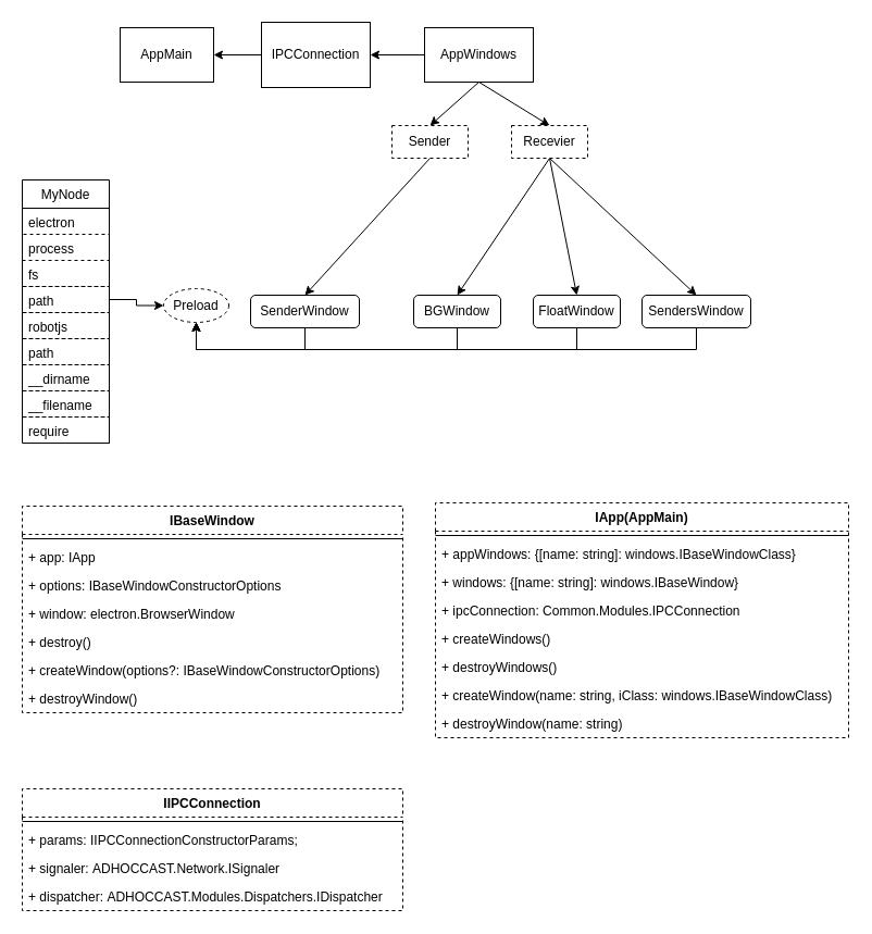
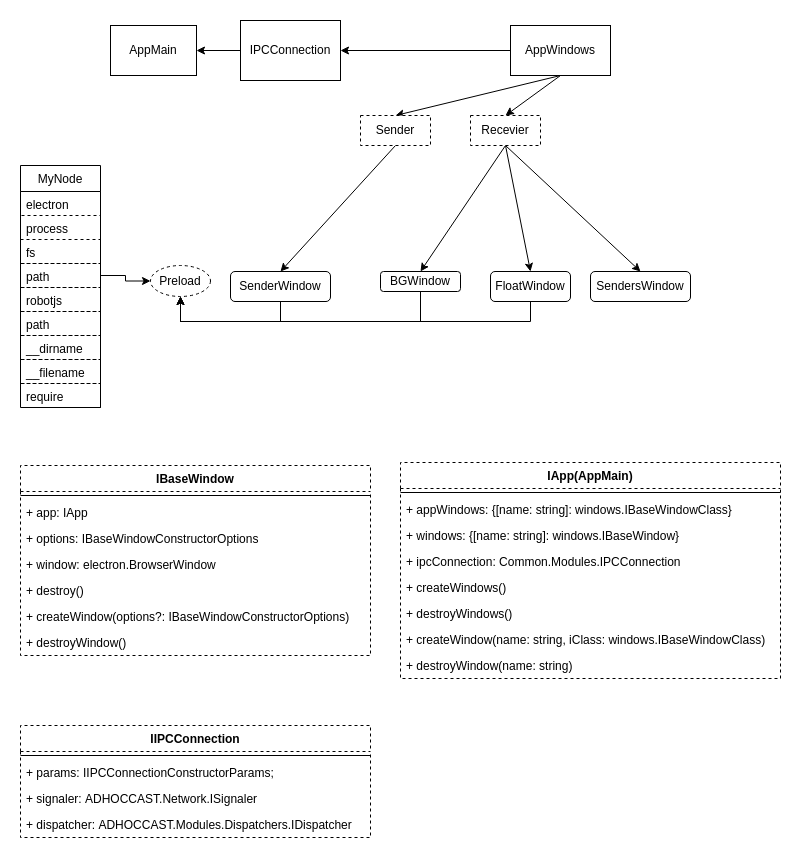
  <mxCell id="0" />
  <mxCell id="1" parent="0" />
  <mxCell id="2" style="edgeStyle=none;rounded=0;orthogonalLoop=1;jettySize=auto;html=1;exitX=1;exitY=0.5;exitDx=0;exitDy=0;entryX=0;entryY=0.5;entryDx=0;entryDy=0;startArrow=classic;startFill=1;endArrow=none;" parent="1" source="3" target="22" edge="1"><mxGeometry relative="1" as="geometry" /></mxCell>
  <mxCell id="3" value="AppMain" style="rounded=0;whiteSpace=wrap;html=1;" parent="1" vertex="1"><mxGeometry x="110" y="25" width="86" height="50" as="geometry" /></mxCell>
  <mxCell id="4" style="rounded=0;orthogonalLoop=1;jettySize=auto;html=1;exitX=0.5;exitY=1;exitDx=0;exitDy=0;entryX=0.5;entryY=0;entryDx=0;entryDy=0;" parent="1" source="6" target="10" edge="1"><mxGeometry relative="1" as="geometry"><mxPoint x="380" y="115" as="targetPoint" /></mxGeometry></mxCell>
  <mxCell id="5" style="rounded=0;orthogonalLoop=1;jettySize=auto;html=1;exitX=0.5;exitY=1;exitDx=0;exitDy=0;entryX=0.5;entryY=0;entryDx=0;entryDy=0;" parent="1" source="6" target="12" edge="1"><mxGeometry relative="1" as="geometry" /></mxCell>
- <mxCell id="6" value="AppWindows" style="rounded=0;whiteSpace=wrap;html=1;" parent="1" vertex="1"><mxGeometry x="390" y="25" width="100" height="50" as="geometry" /></mxCell>
+ <mxCell id="6" value="AppWindows" style="rounded=0;whiteSpace=wrap;html=1;" parent="1" vertex="1"><mxGeometry x="510" y="25" width="100" height="50" as="geometry" /></mxCell>
  <mxCell id="7" style="edgeStyle=none;rounded=0;orthogonalLoop=1;jettySize=auto;html=1;exitX=0.5;exitY=1;exitDx=0;exitDy=0;entryX=0.5;entryY=0;entryDx=0;entryDy=0;startArrow=none;startFill=0;" parent="1" source="10" target="14" edge="1"><mxGeometry relative="1" as="geometry" /></mxCell>
  <mxCell id="8" style="edgeStyle=none;rounded=0;orthogonalLoop=1;jettySize=auto;html=1;exitX=0.5;exitY=1;exitDx=0;exitDy=0;entryX=0.5;entryY=0;entryDx=0;entryDy=0;startArrow=none;startFill=0;" parent="1" source="10" target="16" edge="1"><mxGeometry relative="1" as="geometry" /></mxCell>
  <mxCell id="9" style="edgeStyle=none;rounded=0;orthogonalLoop=1;jettySize=auto;html=1;exitX=0.5;exitY=1;exitDx=0;exitDy=0;entryX=0.5;entryY=0;entryDx=0;entryDy=0;startArrow=none;startFill=0;" parent="1" source="10" target="18" edge="1"><mxGeometry relative="1" as="geometry" /></mxCell>
  <mxCell id="10" value="Recevier" style="rounded=0;whiteSpace=wrap;html=1;dashed=1;" parent="1" vertex="1"><mxGeometry x="470" y="115" width="70" height="30" as="geometry" /></mxCell>
  <mxCell id="11" style="edgeStyle=none;rounded=0;orthogonalLoop=1;jettySize=auto;html=1;exitX=0.5;exitY=1;exitDx=0;exitDy=0;entryX=0.5;entryY=0;entryDx=0;entryDy=0;startArrow=none;startFill=0;" parent="1" source="12" target="20" edge="1"><mxGeometry relative="1" as="geometry" /></mxCell>
  <mxCell id="12" value="Sender" style="rounded=0;whiteSpace=wrap;html=1;dashed=1;" parent="1" vertex="1"><mxGeometry x="360" y="115" width="70" height="30" as="geometry" /></mxCell>
  <mxCell id="13" style="edgeStyle=orthogonalEdgeStyle;rounded=0;orthogonalLoop=1;jettySize=auto;html=1;exitX=0.5;exitY=1;exitDx=0;exitDy=0;entryX=0.5;entryY=1;entryDx=0;entryDy=0;startArrow=none;startFill=0;" parent="1" source="14" target="23" edge="1"><mxGeometry relative="1" as="geometry"><Array as="points"><mxPoint x="420" y="321" /><mxPoint x="180" y="321" /></Array></mxGeometry></mxCell>
- <mxCell id="14" value="BGWindow" style="rounded=1;whiteSpace=wrap;html=1;" parent="1" vertex="1"><mxGeometry x="380" y="271" width="80" height="30" as="geometry" /></mxCell>
+ <mxCell id="14" value="BGWindow" style="rounded=1;whiteSpace=wrap;html=1;" parent="1" vertex="1"><mxGeometry x="380" y="271" width="80" height="20" as="geometry" /></mxCell>
  <mxCell id="15" style="edgeStyle=orthogonalEdgeStyle;rounded=0;orthogonalLoop=1;jettySize=auto;html=1;exitX=0.5;exitY=1;exitDx=0;exitDy=0;entryX=0.5;entryY=1;entryDx=0;entryDy=0;startArrow=none;startFill=0;" parent="1" source="16" target="23" edge="1"><mxGeometry relative="1" as="geometry"><Array as="points"><mxPoint x="530" y="321" /><mxPoint x="180" y="321" /></Array></mxGeometry></mxCell>
  <mxCell id="16" value="FloatWindow" style="rounded=1;whiteSpace=wrap;html=1;" parent="1" vertex="1"><mxGeometry x="490" y="271" width="80" height="30" as="geometry" /></mxCell>
- <mxCell id="17" style="edgeStyle=orthogonalEdgeStyle;rounded=0;orthogonalLoop=1;jettySize=auto;html=1;exitX=0.5;exitY=1;exitDx=0;exitDy=0;startArrow=none;startFill=0;entryX=0.5;entryY=1;entryDx=0;entryDy=0;" parent="1" source="18" target="23" edge="1"><mxGeometry relative="1" as="geometry"><mxPoint x="120" y="321" as="targetPoint" /><Array as="points"><mxPoint x="640" y="321" /><mxPoint x="180" y="321" /></Array></mxGeometry></mxCell>
  <mxCell id="18" value="SendersWindow" style="rounded=1;whiteSpace=wrap;html=1;" parent="1" vertex="1"><mxGeometry x="590" y="271" width="100" height="30" as="geometry" /></mxCell>
  <mxCell id="19" style="edgeStyle=orthogonalEdgeStyle;rounded=0;orthogonalLoop=1;jettySize=auto;html=1;exitX=0.5;exitY=1;exitDx=0;exitDy=0;entryX=0.5;entryY=1;entryDx=0;entryDy=0;startArrow=none;startFill=0;" parent="1" source="20" target="23" edge="1"><mxGeometry relative="1" as="geometry"><Array as="points"><mxPoint x="280" y="321" /><mxPoint x="180" y="321" /></Array></mxGeometry></mxCell>
  <mxCell id="20" value="SenderWindow" style="rounded=1;whiteSpace=wrap;html=1;" parent="1" vertex="1"><mxGeometry x="230" y="271" width="100" height="30" as="geometry" /></mxCell>
  <mxCell id="21" style="edgeStyle=orthogonalEdgeStyle;rounded=0;orthogonalLoop=1;jettySize=auto;html=1;exitX=1;exitY=0.5;exitDx=0;exitDy=0;entryX=0;entryY=0.5;entryDx=0;entryDy=0;startArrow=classic;startFill=1;endArrow=none;" edge="1" parent="1" source="22" target="6"><mxGeometry relative="1" as="geometry" /></mxCell>
  <mxCell id="22" value="IPCConnection" style="rounded=0;whiteSpace=wrap;html=1;" parent="1" vertex="1"><mxGeometry x="240" y="20" width="100" height="60" as="geometry" /></mxCell>
  <mxCell id="23" value="Preload" style="ellipse;whiteSpace=wrap;html=1;dashed=1;" parent="1" vertex="1"><mxGeometry x="150" y="265" width="60" height="31" as="geometry" /></mxCell>
  <mxCell id="24" style="edgeStyle=orthogonalEdgeStyle;rounded=0;orthogonalLoop=1;jettySize=auto;html=1;exitX=1;exitY=0.5;exitDx=0;exitDy=0;entryX=0;entryY=0.5;entryDx=0;entryDy=0;startArrow=none;startFill=0;" edge="1" parent="1" source="29" target="23"><mxGeometry relative="1" as="geometry" /></mxCell>
  <mxCell id="25" value="MyNode" style="swimlane;fontStyle=0;childLayout=stackLayout;horizontal=1;startSize=26;fillColor=none;horizontalStack=0;resizeParent=1;resizeParentMax=0;resizeLast=0;collapsible=1;marginBottom=0;" vertex="1" parent="1"><mxGeometry x="20" y="165" width="80" height="242" as="geometry" /></mxCell>
  <mxCell id="26" value="electron" style="text;strokeColor=#000000;fillColor=none;align=left;verticalAlign=top;spacingLeft=4;spacingRight=4;overflow=hidden;rotatable=0;points=[[0,0.5],[1,0.5]];portConstraint=eastwest;dashed=1;" vertex="1" parent="25"><mxGeometry y="26" width="80" height="24" as="geometry" /></mxCell>
  <mxCell id="27" value="process" style="text;strokeColor=none;fillColor=none;align=left;verticalAlign=top;spacingLeft=4;spacingRight=4;overflow=hidden;rotatable=0;points=[[0,0.5],[1,0.5]];portConstraint=eastwest;dashed=1;aspect=fixed;" vertex="1" parent="25"><mxGeometry y="50" width="80" height="24" as="geometry" /></mxCell>
  <mxCell id="28" value="fs" style="text;strokeColor=#000000;fillColor=none;align=left;verticalAlign=top;spacingLeft=4;spacingRight=4;overflow=hidden;rotatable=0;points=[[0,0.5],[1,0.5]];portConstraint=eastwest;dashed=1;" vertex="1" parent="25"><mxGeometry y="74" width="80" height="24" as="geometry" /></mxCell>
  <mxCell id="29" value="path" style="text;strokeColor=#000000;fillColor=none;align=left;verticalAlign=top;spacingLeft=4;spacingRight=4;overflow=hidden;rotatable=0;points=[[0,0.5],[1,0.5]];portConstraint=eastwest;dashed=1;" vertex="1" parent="25"><mxGeometry y="98" width="80" height="24" as="geometry" /></mxCell>
  <mxCell id="30" value="robotjs" style="text;strokeColor=#000000;fillColor=none;align=left;verticalAlign=top;spacingLeft=4;spacingRight=4;overflow=hidden;rotatable=0;points=[[0,0.5],[1,0.5]];portConstraint=eastwest;dashed=1;" vertex="1" parent="25"><mxGeometry y="122" width="80" height="24" as="geometry" /></mxCell>
  <mxCell id="31" value="path" style="text;strokeColor=#000000;fillColor=none;align=left;verticalAlign=top;spacingLeft=4;spacingRight=4;overflow=hidden;rotatable=0;points=[[0,0.5],[1,0.5]];portConstraint=eastwest;dashed=1;" vertex="1" parent="25"><mxGeometry y="146" width="80" height="24" as="geometry" /></mxCell>
  <mxCell id="32" value="__dirname" style="text;strokeColor=#000000;fillColor=none;align=left;verticalAlign=top;spacingLeft=4;spacingRight=4;overflow=hidden;rotatable=0;points=[[0,0.5],[1,0.5]];portConstraint=eastwest;dashed=1;" vertex="1" parent="25"><mxGeometry y="170" width="80" height="24" as="geometry" /></mxCell>
  <mxCell id="33" value="__filename" style="text;strokeColor=#000000;fillColor=none;align=left;verticalAlign=top;spacingLeft=4;spacingRight=4;overflow=hidden;rotatable=0;points=[[0,0.5],[1,0.5]];portConstraint=eastwest;dashed=1;" vertex="1" parent="25"><mxGeometry y="194" width="80" height="24" as="geometry" /></mxCell>
  <mxCell id="34" value="require" style="text;strokeColor=#000000;fillColor=none;align=left;verticalAlign=top;spacingLeft=4;spacingRight=4;overflow=hidden;rotatable=0;points=[[0,0.5],[1,0.5]];portConstraint=eastwest;dashed=1;" vertex="1" parent="25"><mxGeometry y="218" width="80" height="24" as="geometry" /></mxCell>
  <mxCell id="35" value="IBaseWindow" style="swimlane;fontStyle=1;align=center;verticalAlign=top;childLayout=stackLayout;horizontal=1;startSize=26;horizontalStack=0;resizeParent=1;resizeParentMax=0;resizeLast=0;collapsible=1;marginBottom=0;dashed=1;strokeColor=#000000;" vertex="1" parent="1"><mxGeometry x="20" y="465" width="350" height="190" as="geometry" /></mxCell>
  <mxCell id="36" value="" style="line;strokeWidth=1;fillColor=none;align=left;verticalAlign=middle;spacingTop=-1;spacingLeft=3;spacingRight=3;rotatable=0;labelPosition=right;points=[];portConstraint=eastwest;" vertex="1" parent="35"><mxGeometry y="26" width="350" height="8" as="geometry" /></mxCell>
  <mxCell id="37" value="+ app: IApp" style="text;strokeColor=none;fillColor=none;align=left;verticalAlign=top;spacingLeft=4;spacingRight=4;overflow=hidden;rotatable=0;points=[[0,0.5],[1,0.5]];portConstraint=eastwest;" vertex="1" parent="35"><mxGeometry y="34" width="350" height="26" as="geometry" /></mxCell>
  <mxCell id="38" value="+ options: IBaseWindowConstructorOptions" style="text;strokeColor=none;fillColor=none;align=left;verticalAlign=top;spacingLeft=4;spacingRight=4;overflow=hidden;rotatable=0;points=[[0,0.5],[1,0.5]];portConstraint=eastwest;" vertex="1" parent="35"><mxGeometry y="60" width="350" height="26" as="geometry" /></mxCell>
  <mxCell id="39" value="+ window: electron.BrowserWindow" style="text;strokeColor=none;fillColor=none;align=left;verticalAlign=top;spacingLeft=4;spacingRight=4;overflow=hidden;rotatable=0;points=[[0,0.5],[1,0.5]];portConstraint=eastwest;" vertex="1" parent="35"><mxGeometry y="86" width="350" height="26" as="geometry" /></mxCell>
  <mxCell id="40" value="+ destroy()" style="text;strokeColor=none;fillColor=none;align=left;verticalAlign=top;spacingLeft=4;spacingRight=4;overflow=hidden;rotatable=0;points=[[0,0.5],[1,0.5]];portConstraint=eastwest;" vertex="1" parent="35"><mxGeometry y="112" width="350" height="26" as="geometry" /></mxCell>
  <mxCell id="41" value="+ createWindow(options?: IBaseWindowConstructorOptions)" style="text;strokeColor=none;fillColor=none;align=left;verticalAlign=top;spacingLeft=4;spacingRight=4;overflow=hidden;rotatable=0;points=[[0,0.5],[1,0.5]];portConstraint=eastwest;" vertex="1" parent="35"><mxGeometry y="138" width="350" height="26" as="geometry" /></mxCell>
  <mxCell id="42" value="+ destroyWindow()" style="text;strokeColor=none;fillColor=none;align=left;verticalAlign=top;spacingLeft=4;spacingRight=4;overflow=hidden;rotatable=0;points=[[0,0.5],[1,0.5]];portConstraint=eastwest;" vertex="1" parent="35"><mxGeometry y="164" width="350" height="26" as="geometry" /></mxCell>
  <mxCell id="43" value="IApp(AppMain)" style="swimlane;fontStyle=1;align=center;verticalAlign=top;childLayout=stackLayout;horizontal=1;startSize=26;horizontalStack=0;resizeParent=1;resizeParentMax=0;resizeLast=0;collapsible=1;marginBottom=0;dashed=1;strokeColor=#000000;" vertex="1" parent="1"><mxGeometry x="400" y="462" width="380" height="216" as="geometry" /></mxCell>
  <mxCell id="44" value="" style="line;strokeWidth=1;fillColor=none;align=left;verticalAlign=middle;spacingTop=-1;spacingLeft=3;spacingRight=3;rotatable=0;labelPosition=right;points=[];portConstraint=eastwest;" vertex="1" parent="43"><mxGeometry y="26" width="380" height="8" as="geometry" /></mxCell>
  <mxCell id="45" value="+ appWindows: {[name: string]: windows.IBaseWindowClass}" style="text;strokeColor=none;fillColor=none;align=left;verticalAlign=top;spacingLeft=4;spacingRight=4;overflow=hidden;rotatable=0;points=[[0,0.5],[1,0.5]];portConstraint=eastwest;" vertex="1" parent="43"><mxGeometry y="34" width="380" height="26" as="geometry" /></mxCell>
  <mxCell id="46" value="+ windows: {[name: string]: windows.IBaseWindow}" style="text;strokeColor=none;fillColor=none;align=left;verticalAlign=top;spacingLeft=4;spacingRight=4;overflow=hidden;rotatable=0;points=[[0,0.5],[1,0.5]];portConstraint=eastwest;" vertex="1" parent="43"><mxGeometry y="60" width="380" height="26" as="geometry" /></mxCell>
  <mxCell id="47" value="+ ipcConnection: Common.Modules.IPCConnection" style="text;strokeColor=none;fillColor=none;align=left;verticalAlign=top;spacingLeft=4;spacingRight=4;overflow=hidden;rotatable=0;points=[[0,0.5],[1,0.5]];portConstraint=eastwest;" vertex="1" parent="43"><mxGeometry y="86" width="380" height="26" as="geometry" /></mxCell>
  <mxCell id="48" value="+ createWindows()" style="text;strokeColor=none;fillColor=none;align=left;verticalAlign=top;spacingLeft=4;spacingRight=4;overflow=hidden;rotatable=0;points=[[0,0.5],[1,0.5]];portConstraint=eastwest;" vertex="1" parent="43"><mxGeometry y="112" width="380" height="26" as="geometry" /></mxCell>
  <mxCell id="49" value="+ destroyWindows()" style="text;strokeColor=none;fillColor=none;align=left;verticalAlign=top;spacingLeft=4;spacingRight=4;overflow=hidden;rotatable=0;points=[[0,0.5],[1,0.5]];portConstraint=eastwest;" vertex="1" parent="43"><mxGeometry y="138" width="380" height="26" as="geometry" /></mxCell>
  <mxCell id="50" value="+ createWindow(name: string, iClass: windows.IBaseWindowClass)" style="text;strokeColor=none;fillColor=none;align=left;verticalAlign=top;spacingLeft=4;spacingRight=4;overflow=hidden;rotatable=0;points=[[0,0.5],[1,0.5]];portConstraint=eastwest;" vertex="1" parent="43"><mxGeometry y="164" width="380" height="26" as="geometry" /></mxCell>
  <mxCell id="51" value="+ destroyWindow(name: string) " style="text;strokeColor=none;fillColor=none;align=left;verticalAlign=top;spacingLeft=4;spacingRight=4;overflow=hidden;rotatable=0;points=[[0,0.5],[1,0.5]];portConstraint=eastwest;" vertex="1" parent="43"><mxGeometry y="190" width="380" height="26" as="geometry" /></mxCell>
  <mxCell id="52" value="IIPCConnection" style="swimlane;fontStyle=1;align=center;verticalAlign=top;childLayout=stackLayout;horizontal=1;startSize=26;horizontalStack=0;resizeParent=1;resizeParentMax=0;resizeLast=0;collapsible=1;marginBottom=0;dashed=1;strokeColor=#000000;" vertex="1" parent="1"><mxGeometry x="20" y="725" width="350" height="112" as="geometry" /></mxCell>
  <mxCell id="53" value="" style="line;strokeWidth=1;fillColor=none;align=left;verticalAlign=middle;spacingTop=-1;spacingLeft=3;spacingRight=3;rotatable=0;labelPosition=right;points=[];portConstraint=eastwest;" vertex="1" parent="52"><mxGeometry y="26" width="350" height="8" as="geometry" /></mxCell>
  <mxCell id="54" value="+ params: IIPCConnectionConstructorParams;" style="text;strokeColor=none;fillColor=none;align=left;verticalAlign=top;spacingLeft=4;spacingRight=4;overflow=hidden;rotatable=0;points=[[0,0.5],[1,0.5]];portConstraint=eastwest;" vertex="1" parent="52"><mxGeometry y="34" width="350" height="26" as="geometry" /></mxCell>
  <mxCell id="55" value="+ signaler: ADHOCCAST.Network.ISignaler" style="text;strokeColor=none;fillColor=none;align=left;verticalAlign=top;spacingLeft=4;spacingRight=4;overflow=hidden;rotatable=0;points=[[0,0.5],[1,0.5]];portConstraint=eastwest;" vertex="1" parent="52"><mxGeometry y="60" width="350" height="26" as="geometry" /></mxCell>
  <mxCell id="56" value="+ dispatcher: ADHOCCAST.Modules.Dispatchers.IDispatcher" style="text;strokeColor=none;fillColor=none;align=left;verticalAlign=top;spacingLeft=4;spacingRight=4;overflow=hidden;rotatable=0;points=[[0,0.5],[1,0.5]];portConstraint=eastwest;" vertex="1" parent="52"><mxGeometry y="86" width="350" height="26" as="geometry" /></mxCell>
